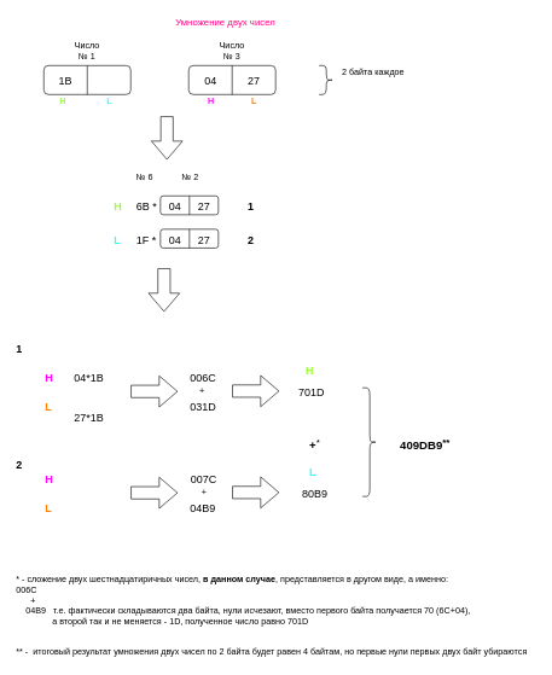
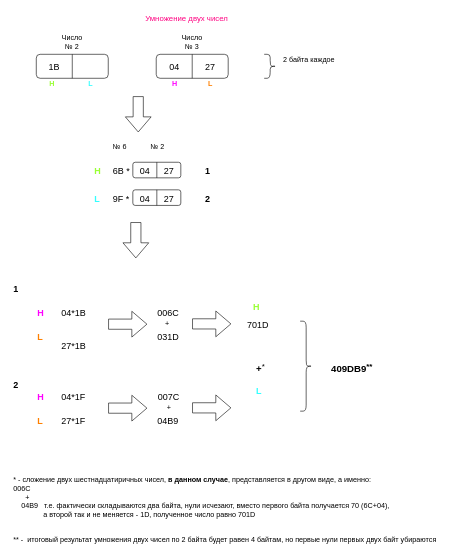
  <mxCell id="0" />
  <mxCell id="1" parent="0" />
  <mxCell id="2" value="" style="rounded=1;whiteSpace=wrap;html=1;arcSize=16;align=left;" vertex="1" parent="1"><mxGeometry x="60" y="90" width="120" height="40" as="geometry" /></mxCell>
  <mxCell id="3" value="" style="endArrow=none;html=1;entryX=0.5;entryY=0;entryDx=0;entryDy=0;exitX=0.5;exitY=1;exitDx=0;exitDy=0;" edge="1" parent="1" source="2" target="2"><mxGeometry width="50" height="50" relative="1" as="geometry"><mxPoint x="80" y="200" as="sourcePoint" /><mxPoint x="130" y="150" as="targetPoint" /></mxGeometry></mxCell>
  <mxCell id="4" value="" style="rounded=1;whiteSpace=wrap;html=1;arcSize=16;" vertex="1" parent="1"><mxGeometry x="260" y="90" width="120" height="40" as="geometry" /></mxCell>
  <mxCell id="5" value="" style="endArrow=none;html=1;entryX=0.5;entryY=0;entryDx=0;entryDy=0;exitX=0.5;exitY=1;exitDx=0;exitDy=0;" edge="1" parent="1" source="4" target="4"><mxGeometry width="50" height="50" relative="1" as="geometry"><mxPoint x="260" y="200" as="sourcePoint" /><mxPoint x="310" y="150" as="targetPoint" /></mxGeometry></mxCell>
- <mxCell id="6" value="Число № 1" style="text;html=1;strokeColor=none;fillColor=none;align=center;verticalAlign=middle;whiteSpace=wrap;rounded=0;" vertex="1" parent="1"><mxGeometry x="100" y="60" width="40" height="20" as="geometry" /></mxCell>
+ <mxCell id="6" value="Число № 2" style="text;html=1;strokeColor=none;fillColor=none;align=center;verticalAlign=middle;whiteSpace=wrap;rounded=0;" vertex="1" parent="1"><mxGeometry x="100" y="60" width="40" height="20" as="geometry" /></mxCell>
  <mxCell id="7" value="Число № 3" style="text;html=1;strokeColor=none;fillColor=none;align=center;verticalAlign=middle;whiteSpace=wrap;rounded=0;" vertex="1" parent="1"><mxGeometry x="300" y="60" width="40" height="20" as="geometry" /></mxCell>
  <mxCell id="8" value="&lt;font style=&quot;font-size: 15px&quot;&gt;1B&lt;/font&gt;" style="text;html=1;strokeColor=none;fillColor=none;align=center;verticalAlign=middle;whiteSpace=wrap;rounded=0;" vertex="1" parent="1"><mxGeometry x="70" y="100" width="40" height="20" as="geometry" /></mxCell>
  <mxCell id="9" value="&lt;font style=&quot;font-size: 15px&quot;&gt;04&lt;/font&gt;" style="text;html=1;resizable=0;points=[];autosize=1;align=left;verticalAlign=top;spacingTop=-4;" vertex="1" parent="1"><mxGeometry x="280" y="100" width="30" height="20" as="geometry" /></mxCell>
  <mxCell id="10" value="&lt;font style=&quot;font-size: 15px&quot;&gt;27&lt;/font&gt;" style="text;html=1;resizable=0;points=[];autosize=1;align=left;verticalAlign=top;spacingTop=-4;" vertex="1" parent="1"><mxGeometry x="340" y="100" width="30" height="20" as="geometry" /></mxCell>
  <mxCell id="11" value="&lt;font color=&quot;#99ff33&quot;&gt;&lt;b&gt;H&lt;/b&gt;&lt;/font&gt;" style="text;html=1;resizable=0;points=[];autosize=1;align=left;verticalAlign=top;spacingTop=-4;" vertex="1" parent="1"><mxGeometry x="80" y="130" width="20" height="20" as="geometry" /></mxCell>
  <mxCell id="12" value="&lt;font color=&quot;#33ffff&quot;&gt;&lt;b&gt;L&lt;/b&gt;&lt;/font&gt;" style="text;html=1;resizable=0;points=[];autosize=1;align=left;verticalAlign=top;spacingTop=-4;" vertex="1" parent="1"><mxGeometry x="145" y="130" width="20" height="20" as="geometry" /></mxCell>
  <mxCell id="13" value="&lt;b&gt;&lt;font color=&quot;#ff00ff&quot; style=&quot;font-size: 12px&quot;&gt;H&lt;/font&gt;&lt;/b&gt;" style="text;html=1;resizable=0;points=[];autosize=1;align=left;verticalAlign=top;spacingTop=-4;" vertex="1" parent="1"><mxGeometry x="285" y="130" width="20" height="20" as="geometry" /></mxCell>
  <mxCell id="14" value="&lt;b&gt;&lt;font color=&quot;#ff8000&quot;&gt;L&lt;/font&gt;&lt;/b&gt;" style="text;html=1;resizable=0;points=[];autosize=1;align=left;verticalAlign=top;spacingTop=-4;" vertex="1" parent="1"><mxGeometry x="345" y="130" width="20" height="20" as="geometry" /></mxCell>
  <mxCell id="15" value="" style="shape=curlyBracket;whiteSpace=wrap;html=1;rounded=1;direction=west;" vertex="1" parent="1"><mxGeometry x="440" y="90" width="20" height="40" as="geometry" /></mxCell>
  <mxCell id="16" value="2 байта каждое" style="text;html=1;resizable=0;points=[];autosize=1;align=left;verticalAlign=top;spacingTop=-4;" vertex="1" parent="1"><mxGeometry x="470" y="90" width="100" height="20" as="geometry" /></mxCell>
  <mxCell id="17" value="&lt;font style=&quot;font-size: 13px&quot; color=&quot;#ff0080&quot;&gt;Умножение двух чисел&lt;/font&gt;" style="text;html=1;resizable=0;points=[];autosize=1;align=left;verticalAlign=top;spacingTop=-4;" vertex="1" parent="1"><mxGeometry x="240" y="20" width="150" height="20" as="geometry" /></mxCell>
  <mxCell id="18" value="" style="shape=flexArrow;endArrow=classic;html=1;width=17;endSize=8.06;endWidth=25;" edge="1" parent="1"><mxGeometry width="50" height="50" relative="1" as="geometry"><mxPoint x="230" y="160" as="sourcePoint" /><mxPoint x="230" y="220" as="targetPoint" /></mxGeometry></mxCell>
  <mxCell id="19" value="&lt;font color=&quot;#99ff33&quot; size=&quot;1&quot;&gt;&lt;b style=&quot;font-size: 15px&quot;&gt;H&lt;/b&gt;&lt;/font&gt;" style="text;html=1;resizable=0;points=[];autosize=1;align=left;verticalAlign=top;spacingTop=-4;" vertex="1" parent="1"><mxGeometry x="155" y="273" width="30" height="20" as="geometry" /></mxCell>
  <mxCell id="20" value="&lt;font color=&quot;#33ffff&quot; size=&quot;1&quot;&gt;&lt;b style=&quot;font-size: 15px&quot;&gt;L&lt;/b&gt;&lt;/font&gt;" style="text;html=1;resizable=0;points=[];autosize=1;align=left;verticalAlign=top;spacingTop=-4;" vertex="1" parent="1"><mxGeometry x="155" y="319" width="20" height="20" as="geometry" /></mxCell>
  <mxCell id="21" value="&lt;font style=&quot;font-size: 15px&quot;&gt;6B *&lt;/font&gt;" style="text;html=1;resizable=0;points=[];autosize=1;align=left;verticalAlign=top;spacingTop=-4;" vertex="1" parent="1"><mxGeometry x="186" y="273" width="40" height="20" as="geometry" /></mxCell>
- <mxCell id="22" value="&lt;font style=&quot;font-size: 15px&quot;&gt;1F *&lt;/font&gt;" style="text;html=1;resizable=0;points=[];autosize=1;align=left;verticalAlign=top;spacingTop=-4;" vertex="1" parent="1"><mxGeometry x="186" y="319" width="40" height="20" as="geometry" /></mxCell>
+ <mxCell id="22" value="&lt;font style=&quot;font-size: 15px&quot;&gt;9F *&lt;/font&gt;" style="text;html=1;resizable=0;points=[];autosize=1;align=left;verticalAlign=top;spacingTop=-4;" vertex="1" parent="1"><mxGeometry x="186" y="319" width="40" height="20" as="geometry" /></mxCell>
  <mxCell id="23" value="" style="rounded=1;whiteSpace=wrap;html=1;" vertex="1" parent="1"><mxGeometry x="221" y="270" width="80" height="26" as="geometry" /></mxCell>
  <mxCell id="24" value="" style="endArrow=none;html=1;entryX=0.5;entryY=0;entryDx=0;entryDy=0;exitX=0.5;exitY=1;exitDx=0;exitDy=0;" edge="1" parent="1" source="23" target="23"><mxGeometry width="50" height="50" relative="1" as="geometry"><mxPoint x="21" y="406" as="sourcePoint" /><mxPoint x="71" y="356" as="targetPoint" /></mxGeometry></mxCell>
  <mxCell id="25" value="&lt;font style=&quot;font-size: 15px&quot;&gt;04&lt;/font&gt;" style="text;html=1;resizable=0;points=[];autosize=1;align=left;verticalAlign=top;spacingTop=-4;" vertex="1" parent="1"><mxGeometry x="231" y="273" width="30" height="20" as="geometry" /></mxCell>
  <mxCell id="26" value="&lt;font style=&quot;font-size: 15px&quot;&gt;27&lt;/font&gt;" style="text;html=1;resizable=0;points=[];autosize=1;align=left;verticalAlign=top;spacingTop=-4;" vertex="1" parent="1"><mxGeometry x="271" y="273" width="30" height="20" as="geometry" /></mxCell>
  <mxCell id="27" value="" style="rounded=1;whiteSpace=wrap;html=1;" vertex="1" parent="1"><mxGeometry x="221" y="316" width="80" height="26" as="geometry" /></mxCell>
  <mxCell id="28" value="" style="endArrow=none;html=1;entryX=0.5;entryY=0;entryDx=0;entryDy=0;exitX=0.5;exitY=1;exitDx=0;exitDy=0;" edge="1" parent="1" source="27" target="27"><mxGeometry width="50" height="50" relative="1" as="geometry"><mxPoint x="21" y="452" as="sourcePoint" /><mxPoint x="71" y="402" as="targetPoint" /></mxGeometry></mxCell>
  <mxCell id="29" value="&lt;font style=&quot;font-size: 15px&quot;&gt;04&lt;/font&gt;" style="text;html=1;resizable=0;points=[];autosize=1;align=left;verticalAlign=top;spacingTop=-4;" vertex="1" parent="1"><mxGeometry x="231" y="319" width="30" height="20" as="geometry" /></mxCell>
  <mxCell id="30" value="&lt;font style=&quot;font-size: 15px&quot;&gt;27&lt;/font&gt;" style="text;html=1;resizable=0;points=[];autosize=1;align=left;verticalAlign=top;spacingTop=-4;" vertex="1" parent="1"><mxGeometry x="271" y="319" width="30" height="20" as="geometry" /></mxCell>
  <mxCell id="31" value="№ 2" style="text;html=1;" vertex="1" parent="1"><mxGeometry x="249" y="230" width="24" height="30" as="geometry" /></mxCell>
  <mxCell id="32" value="№ 6" style="text;html=1;resizable=0;points=[];autosize=1;align=left;verticalAlign=top;spacingTop=-4;" vertex="1" parent="1"><mxGeometry x="186" y="235" width="40" height="20" as="geometry" /></mxCell>
  <mxCell id="33" value="&lt;b&gt;&lt;font style=&quot;font-size: 15px&quot;&gt;1&lt;/font&gt;&lt;/b&gt;" style="text;html=1;resizable=0;points=[];autosize=1;align=left;verticalAlign=top;spacingTop=-4;" vertex="1" parent="1"><mxGeometry x="340" y="273" width="20" height="20" as="geometry" /></mxCell>
  <mxCell id="34" value="&lt;b&gt;&lt;font style=&quot;font-size: 15px&quot;&gt;2&lt;/font&gt;&lt;/b&gt;" style="text;html=1;resizable=0;points=[];autosize=1;align=left;verticalAlign=top;spacingTop=-4;" vertex="1" parent="1"><mxGeometry x="340" y="319" width="20" height="20" as="geometry" /></mxCell>
  <mxCell id="35" value="&lt;font style=&quot;font-size: 15px&quot;&gt;&lt;b&gt;1&lt;/b&gt;&lt;/font&gt;" style="text;html=1;resizable=0;points=[];autosize=1;align=left;verticalAlign=top;spacingTop=-4;" vertex="1" parent="1"><mxGeometry x="20" y="470" width="20" height="20" as="geometry" /></mxCell>
  <mxCell id="36" value="" style="shape=flexArrow;endArrow=classic;html=1;width=17;endSize=8.06;endWidth=25;" edge="1" parent="1"><mxGeometry width="50" height="50" relative="1" as="geometry"><mxPoint x="226" y="370" as="sourcePoint" /><mxPoint x="226" y="430" as="targetPoint" /></mxGeometry></mxCell>
  <mxCell id="37" value="&lt;b&gt;&lt;font color=&quot;#ff00ff&quot; style=&quot;font-size: 15px&quot;&gt;H&lt;/font&gt;&lt;/b&gt;" style="text;html=1;resizable=0;points=[];autosize=1;align=left;verticalAlign=top;spacingTop=-4;" vertex="1" parent="1"><mxGeometry x="60" y="510" width="30" height="20" as="geometry" /></mxCell>
  <mxCell id="38" value="&lt;b&gt;&lt;font color=&quot;#ff8000&quot; style=&quot;font-size: 15px&quot;&gt;L&lt;/font&gt;&lt;/b&gt;" style="text;html=1;resizable=0;points=[];autosize=1;align=left;verticalAlign=top;spacingTop=-4;" vertex="1" parent="1"><mxGeometry x="60" y="550" width="20" height="20" as="geometry" /></mxCell>
  <mxCell id="39" value="&lt;font style=&quot;font-size: 15px&quot;&gt;04*1B&lt;/font&gt;" style="text;html=1;resizable=0;points=[];autosize=1;align=left;verticalAlign=top;spacingTop=-4;" vertex="1" parent="1"><mxGeometry x="100" y="510" width="60" height="20" as="geometry" /></mxCell>
  <mxCell id="40" value="&lt;font style=&quot;font-size: 15px&quot;&gt;27*1B&lt;/font&gt;" style="text;html=1;resizable=0;points=[];autosize=1;align=left;verticalAlign=top;spacingTop=-4;" vertex="1" parent="1"><mxGeometry x="100" y="565" width="60" height="20" as="geometry" /></mxCell>
  <mxCell id="41" value="" style="shape=flexArrow;endArrow=classic;html=1;width=17;endSize=8.06;endWidth=25;" edge="1" parent="1"><mxGeometry width="50" height="50" relative="1" as="geometry"><mxPoint x="180" y="540" as="sourcePoint" /><mxPoint x="245" y="540" as="targetPoint" /></mxGeometry></mxCell>
  <mxCell id="42" value="&lt;font style=&quot;font-size: 15px&quot;&gt;006C&lt;/font&gt;" style="text;html=1;resizable=0;points=[];autosize=1;align=left;verticalAlign=top;spacingTop=-4;" vertex="1" parent="1"><mxGeometry x="260" y="510" width="50" height="20" as="geometry" /></mxCell>
  <mxCell id="43" value="&lt;font style=&quot;font-size: 15px&quot;&gt;031D&lt;/font&gt;" style="text;html=1;resizable=0;points=[];autosize=1;align=left;verticalAlign=top;spacingTop=-4;" vertex="1" parent="1"><mxGeometry x="260" y="550" width="50" height="20" as="geometry" /></mxCell>
  <mxCell id="44" value="+" style="text;html=1;resizable=0;points=[];autosize=1;align=left;verticalAlign=top;spacingTop=-4;" vertex="1" parent="1"><mxGeometry x="273" y="530" width="20" height="20" as="geometry" /></mxCell>
  <mxCell id="45" value="" style="shape=flexArrow;endArrow=classic;html=1;width=17;endSize=8.06;endWidth=25;" edge="1" parent="1"><mxGeometry width="50" height="50" relative="1" as="geometry"><mxPoint x="320" y="539.5" as="sourcePoint" /><mxPoint x="385" y="539.5" as="targetPoint" /></mxGeometry></mxCell>
  <mxCell id="46" value="&lt;font style=&quot;font-size: 15px&quot;&gt;701D&lt;/font&gt;" style="text;html=1;resizable=0;points=[];autosize=1;align=left;verticalAlign=top;spacingTop=-4;" vertex="1" parent="1"><mxGeometry x="410" y="530" width="50" height="20" as="geometry" /></mxCell>
  <mxCell id="47" value="&lt;font color=&quot;#99ff33&quot; size=&quot;1&quot;&gt;&lt;b style=&quot;font-size: 15px&quot;&gt;H&lt;/b&gt;&lt;/font&gt;" style="text;html=1;resizable=0;points=[];autosize=1;align=left;verticalAlign=top;spacingTop=-4;" vertex="1" parent="1"><mxGeometry x="420" y="500" width="30" height="20" as="geometry" /></mxCell>
  <mxCell id="48" value="&lt;font style=&quot;font-size: 15px&quot;&gt;&lt;b&gt;2&lt;/b&gt;&lt;/font&gt;" style="text;html=1;resizable=0;points=[];autosize=1;align=left;verticalAlign=top;spacingTop=-4;" vertex="1" parent="1"><mxGeometry x="20" y="630" width="20" height="20" as="geometry" /></mxCell>
  <mxCell id="49" value="&lt;b&gt;&lt;font color=&quot;#ff00ff&quot; style=&quot;font-size: 15px&quot;&gt;H&lt;/font&gt;&lt;/b&gt;" style="text;html=1;resizable=0;points=[];autosize=1;align=left;verticalAlign=top;spacingTop=-4;" vertex="1" parent="1"><mxGeometry x="60" y="650" width="30" height="20" as="geometry" /></mxCell>
  <mxCell id="50" value="&lt;b&gt;&lt;font color=&quot;#ff8000&quot; style=&quot;font-size: 15px&quot;&gt;L&lt;/font&gt;&lt;/b&gt;" style="text;html=1;resizable=0;points=[];autosize=1;align=left;verticalAlign=top;spacingTop=-4;" vertex="1" parent="1"><mxGeometry x="60" y="690" width="20" height="20" as="geometry" /></mxCell>
+ <mxCell id="51" value="&lt;font style=&quot;font-size: 15px&quot;&gt;04*1F&lt;/font&gt;" style="text;html=1;resizable=0;points=[];autosize=1;align=left;verticalAlign=top;spacingTop=-4;" vertex="1" parent="1"><mxGeometry x="100" y="650" width="60" height="20" as="geometry" /></mxCell>
+ <mxCell id="52" value="&lt;font style=&quot;font-size: 15px&quot;&gt;27*1F&lt;/font&gt;" style="text;html=1;resizable=0;points=[];autosize=1;align=left;verticalAlign=top;spacingTop=-4;" vertex="1" parent="1"><mxGeometry x="100" y="690" width="60" height="20" as="geometry" /></mxCell>
  <mxCell id="53" value="" style="shape=flexArrow;endArrow=classic;html=1;width=17;endSize=8.06;endWidth=25;" edge="1" parent="1"><mxGeometry width="50" height="50" relative="1" as="geometry"><mxPoint x="180" y="680" as="sourcePoint" /><mxPoint x="245" y="680" as="targetPoint" /></mxGeometry></mxCell>
  <mxCell id="54" value="&lt;font style=&quot;font-size: 15px&quot;&gt;007C&lt;/font&gt;" style="text;html=1;resizable=0;points=[];autosize=1;align=left;verticalAlign=top;spacingTop=-4;" vertex="1" parent="1"><mxGeometry x="261" y="650" width="50" height="20" as="geometry" /></mxCell>
  <mxCell id="55" value="&lt;font style=&quot;font-size: 15px&quot;&gt;04B9&lt;/font&gt;" style="text;html=1;resizable=0;points=[];autosize=1;align=left;verticalAlign=top;spacingTop=-4;" vertex="1" parent="1"><mxGeometry x="260" y="690" width="50" height="20" as="geometry" /></mxCell>
  <mxCell id="56" value="+" style="text;html=1;resizable=0;points=[];autosize=1;align=left;verticalAlign=top;spacingTop=-4;" vertex="1" parent="1"><mxGeometry x="276" y="670" width="20" height="20" as="geometry" /></mxCell>
  <mxCell id="57" value="" style="shape=flexArrow;endArrow=classic;html=1;width=17;endSize=8.06;endWidth=25;" edge="1" parent="1"><mxGeometry width="50" height="50" relative="1" as="geometry"><mxPoint x="320" y="679.5" as="sourcePoint" /><mxPoint x="385" y="679.5" as="targetPoint" /></mxGeometry></mxCell>
- <mxCell id="58" value="&lt;font style=&quot;font-size: 15px&quot;&gt;80B9&lt;/font&gt;" style="text;html=1;resizable=0;points=[];autosize=1;align=left;verticalAlign=top;spacingTop=-4;" vertex="1" parent="1"><mxGeometry x="415" y="670" width="50" height="20" as="geometry" /></mxCell>
  <mxCell id="59" value="&lt;font color=&quot;#33ffff&quot; size=&quot;1&quot;&gt;&lt;b style=&quot;font-size: 15px&quot;&gt;L&lt;/b&gt;&lt;/font&gt;" style="text;html=1;resizable=0;points=[];autosize=1;align=left;verticalAlign=top;spacingTop=-4;" vertex="1" parent="1"><mxGeometry x="425" y="640" width="20" height="20" as="geometry" /></mxCell>
  <mxCell id="60" value="&lt;font style=&quot;font-size: 16px&quot;&gt;&lt;b&gt;+&lt;/b&gt;&lt;sup&gt;*&lt;/sup&gt;&lt;/font&gt;" style="text;html=1;resizable=0;points=[];autosize=1;align=left;verticalAlign=top;spacingTop=-4;" vertex="1" parent="1"><mxGeometry x="425" y="600" width="30" height="20" as="geometry" /></mxCell>
  <mxCell id="61" value="" style="shape=curlyBracket;whiteSpace=wrap;html=1;rounded=1;direction=west;" vertex="1" parent="1"><mxGeometry x="500" y="535" width="20" height="150" as="geometry" /></mxCell>
  <mxCell id="62" value="&lt;font style=&quot;font-size: 16px&quot;&gt;&lt;b&gt;409DB9&lt;sup&gt;**&lt;/sup&gt;&lt;/b&gt;&lt;/font&gt;" style="text;html=1;resizable=0;points=[];autosize=1;align=left;verticalAlign=top;spacingTop=-4;" vertex="1" parent="1"><mxGeometry x="550" y="600" width="80" height="20" as="geometry" /></mxCell>
  <mxCell id="63" value="* - сложение двух шестнадцатиричных чисел, &lt;b&gt;в данном случае&lt;/b&gt;, представляется в другом виде, а именно:&amp;nbsp;&lt;br&gt;006C&lt;br&gt;&amp;nbsp; &amp;nbsp; &amp;nbsp; +&lt;br&gt;&amp;nbsp; &amp;nbsp; 04B9&amp;nbsp; &amp;nbsp;т.е. фактически складываются два байта, нули исчезают, вместо первого байта получается 70 (6C+04),&lt;br&gt;&amp;nbsp; &amp;nbsp; &amp;nbsp; &amp;nbsp; &amp;nbsp; &amp;nbsp; &amp;nbsp; &amp;nbsp;а второй так и не меняется - 1D, полученное число равно 701D" style="text;html=1;resizable=0;points=[];autosize=1;align=left;verticalAlign=top;spacingTop=-4;" vertex="1" parent="1"><mxGeometry x="20" y="790" width="640" height="70" as="geometry" /></mxCell>
  <mxCell id="64" value="** -&amp;nbsp; итоговый результат умножения двух чисел по 2 байта будет равен 4 байтам, но первые нули первых двух байт убираются" style="text;html=1;resizable=0;points=[];autosize=1;align=left;verticalAlign=top;spacingTop=-4;" vertex="1" parent="1"><mxGeometry x="20" y="890" width="720" height="20" as="geometry" /></mxCell>
